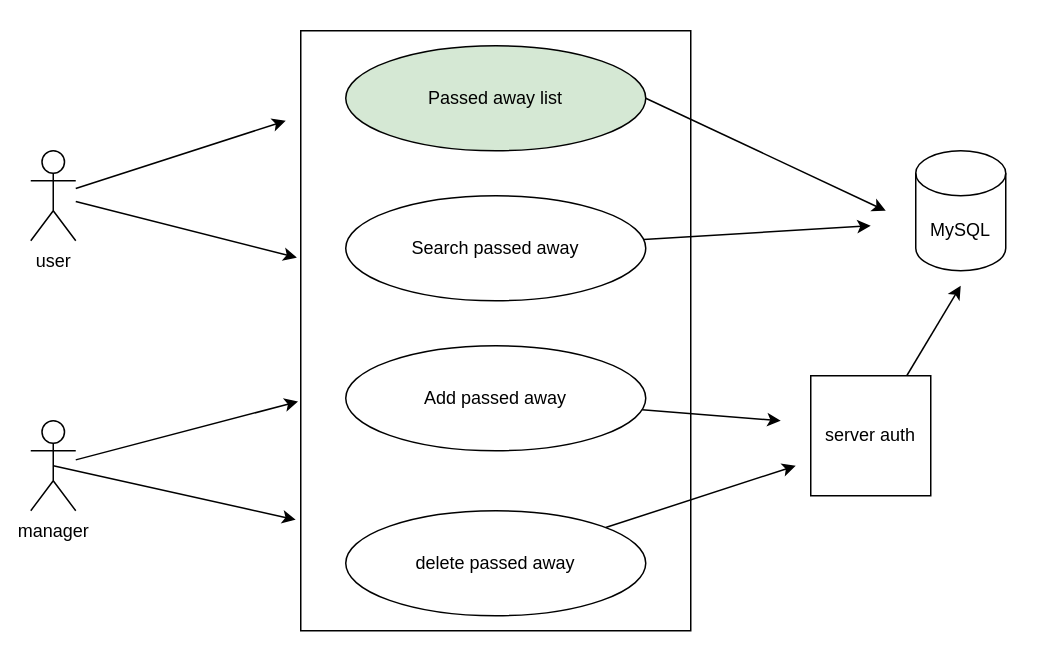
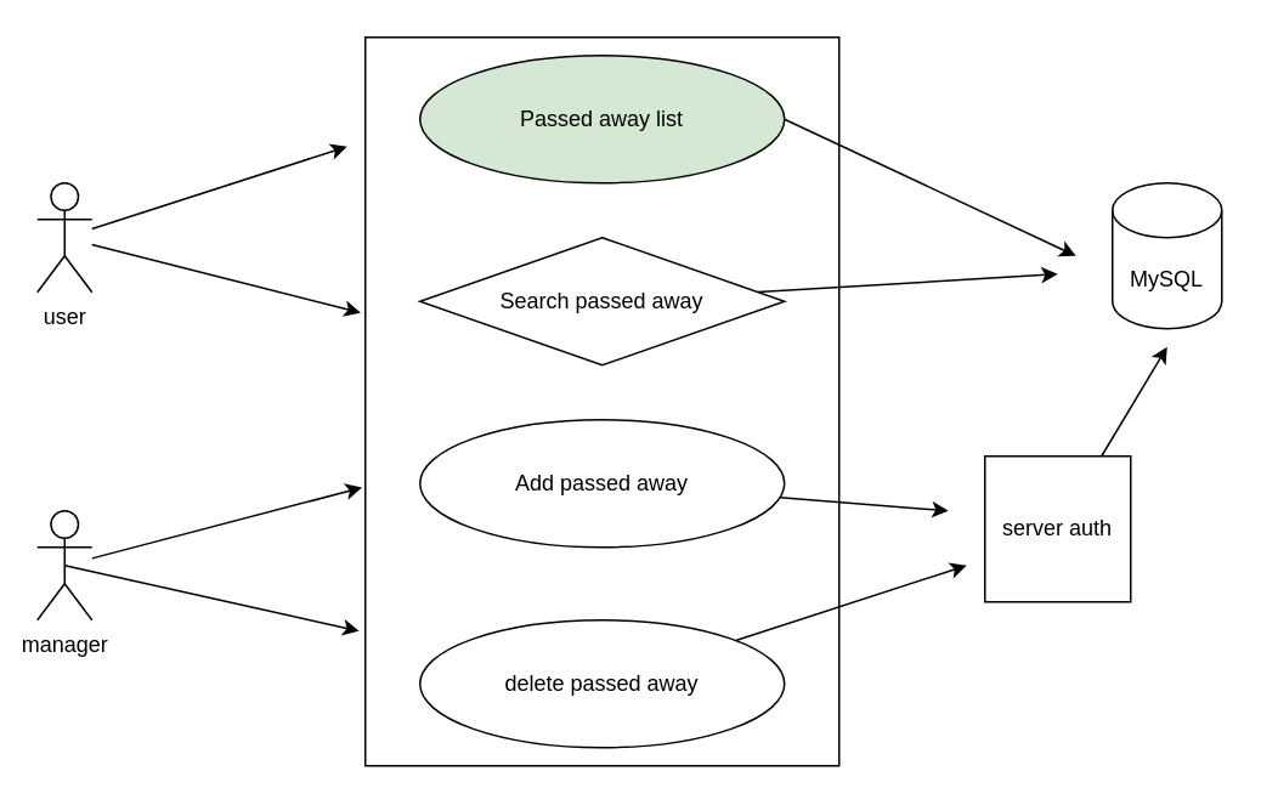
  <mxCell id="0" />
  <mxCell id="1" parent="0" />
  <mxCell id="2" style="edgeStyle=none;html=1;" edge="1" parent="1" source="4"><mxGeometry relative="1" as="geometry"><mxPoint x="190" y="80" as="targetPoint" /></mxGeometry></mxCell>
  <mxCell id="3" style="edgeStyle=none;html=1;entryX=-0.01;entryY=0.378;entryDx=0;entryDy=0;entryPerimeter=0;" edge="1" parent="1" source="4" target="5"><mxGeometry relative="1" as="geometry"><mxPoint x="180" y="170" as="targetPoint" /></mxGeometry></mxCell>
  <mxCell id="4" value="user" style="shape=umlActor;verticalLabelPosition=bottom;verticalAlign=top;html=1;outlineConnect=0;" vertex="1" parent="1"><mxGeometry x="20" y="100" width="30" height="60" as="geometry" /></mxCell>
  <mxCell id="5" value="" style="rounded=0;whiteSpace=wrap;html=1;fillColor=none;" vertex="1" parent="1"><mxGeometry x="200" y="20" width="260" height="400" as="geometry" /></mxCell>
  <mxCell id="6" style="edgeStyle=none;html=1;exitX=1;exitY=0.5;exitDx=0;exitDy=0;" edge="1" parent="1" source="7"><mxGeometry relative="1" as="geometry"><mxPoint x="590" y="140" as="targetPoint" /></mxGeometry></mxCell>
  <mxCell id="7" value="Passed away list" style="ellipse;whiteSpace=wrap;html=1;fillColor=#d5e8d4;" vertex="1" parent="1"><mxGeometry x="230" y="30" width="200" height="70" as="geometry" /></mxCell>
  <mxCell id="8" style="edgeStyle=none;html=1;" edge="1" parent="1" source="9"><mxGeometry relative="1" as="geometry"><mxPoint x="580" y="150" as="targetPoint" /></mxGeometry></mxCell>
- <mxCell id="9" value="Search passed away" style="ellipse;whiteSpace=wrap;html=1;" vertex="1" parent="1"><mxGeometry x="230" y="130" width="200" height="70" as="geometry" /></mxCell>
+ <mxCell id="9" value="Search passed away" style="rhombus;whiteSpace=wrap;html=1;" vertex="1" parent="1"><mxGeometry x="230" y="130" width="200" height="70" as="geometry" /></mxCell>
  <mxCell id="10" style="edgeStyle=none;html=1;entryX=-0.007;entryY=0.618;entryDx=0;entryDy=0;entryPerimeter=0;" edge="1" parent="1" source="12" target="5"><mxGeometry relative="1" as="geometry"><mxPoint x="180" y="270" as="targetPoint" /></mxGeometry></mxCell>
  <mxCell id="11" style="edgeStyle=none;html=1;exitX=0.5;exitY=0.5;exitDx=0;exitDy=0;exitPerimeter=0;entryX=-0.013;entryY=0.815;entryDx=0;entryDy=0;entryPerimeter=0;" edge="1" parent="1" source="12" target="5"><mxGeometry relative="1" as="geometry"><mxPoint x="180" y="350" as="targetPoint" /></mxGeometry></mxCell>
  <mxCell id="12" value="manager" style="shape=umlActor;verticalLabelPosition=bottom;verticalAlign=top;html=1;outlineConnect=0;" vertex="1" parent="1"><mxGeometry x="20" y="280" width="30" height="60" as="geometry" /></mxCell>
  <mxCell id="13" style="edgeStyle=none;html=1;" edge="1" parent="1" source="14"><mxGeometry relative="1" as="geometry"><mxPoint x="520" y="280" as="targetPoint" /></mxGeometry></mxCell>
  <mxCell id="14" value="Add passed away" style="ellipse;whiteSpace=wrap;html=1;" vertex="1" parent="1"><mxGeometry x="230" y="230" width="200" height="70" as="geometry" /></mxCell>
  <mxCell id="15" style="edgeStyle=none;html=1;" edge="1" parent="1" source="16"><mxGeometry relative="1" as="geometry"><mxPoint x="530" y="310" as="targetPoint" /></mxGeometry></mxCell>
  <mxCell id="16" value="delete passed away" style="ellipse;whiteSpace=wrap;html=1;" vertex="1" parent="1"><mxGeometry x="230" y="340" width="200" height="70" as="geometry" /></mxCell>
  <mxCell id="17" value="MySQL" style="shape=cylinder3;whiteSpace=wrap;html=1;boundedLbl=1;backgroundOutline=1;size=15;" vertex="1" parent="1"><mxGeometry x="610" y="100" width="60" height="80" as="geometry" /></mxCell>
  <mxCell id="18" style="edgeStyle=none;html=1;" edge="1" parent="1" source="19"><mxGeometry relative="1" as="geometry"><mxPoint x="640" y="190" as="targetPoint" /></mxGeometry></mxCell>
  <mxCell id="19" value="server auth" style="whiteSpace=wrap;html=1;aspect=fixed;" vertex="1" parent="1"><mxGeometry x="540" y="250" width="80" height="80" as="geometry" /></mxCell>
